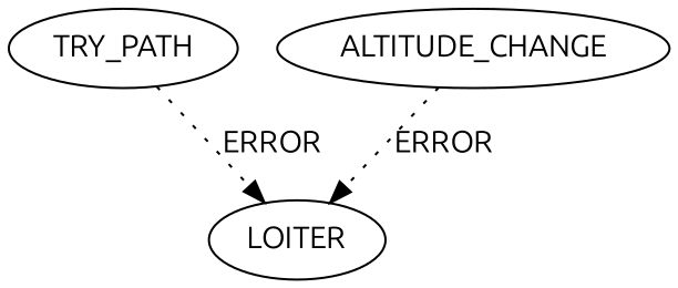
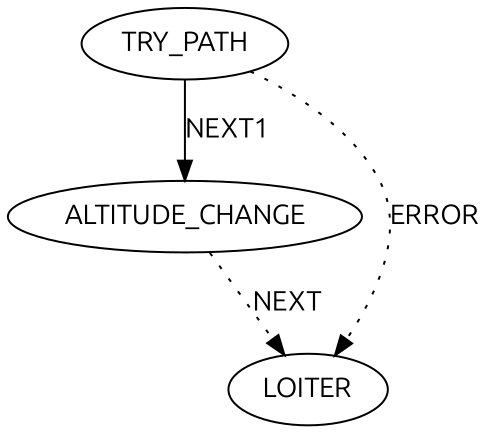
  digraph {
    fontname=Ubuntu
    node [fontname=Ubuntu]
    edge [fontname=Ubuntu style=dotted weight=0.1]
    TRY_PATH
    ALTITUDE_CHANGE
    LOITER
+   TRY_PATH -> ALTITUDE_CHANGE [label=NEXT1 style=solid weight=1]
    TRY_PATH -> LOITER [label=ERROR]
-   ALTITUDE_CHANGE -> LOITER [label=ERROR]
+   ALTITUDE_CHANGE -> LOITER [label=NEXT]
  }
